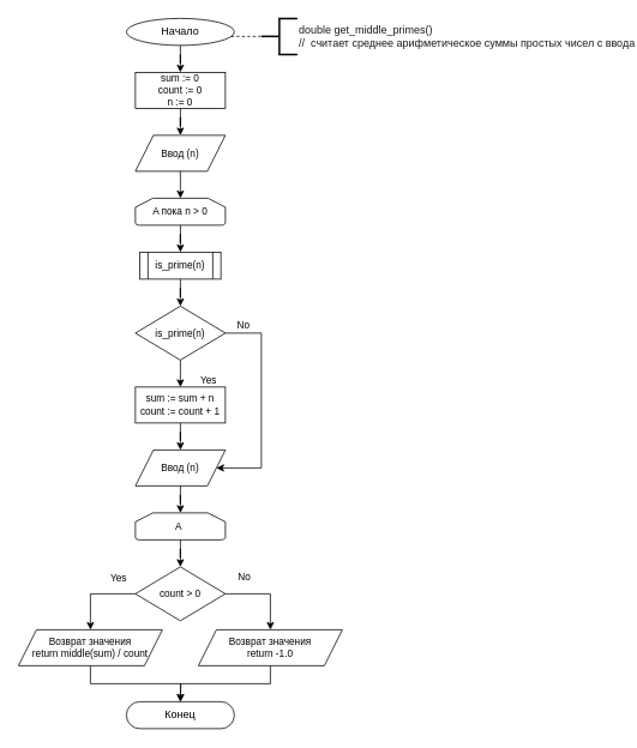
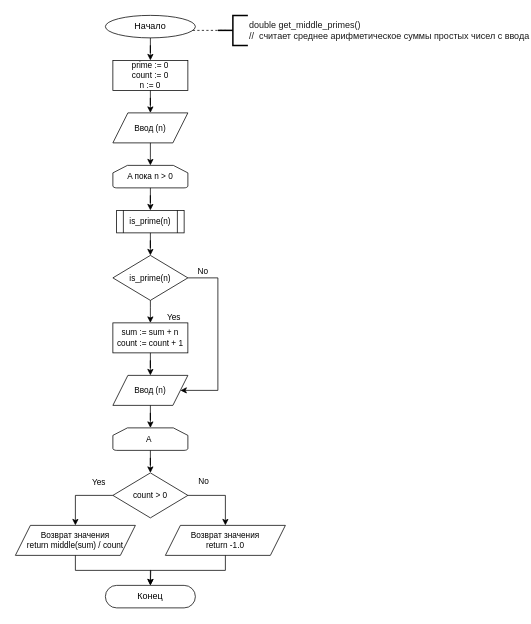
  <mxCell id="0" />
  <mxCell id="1" parent="0" />
  <mxCell id="2" style="edgeStyle=orthogonalEdgeStyle;shape=connector;rounded=0;orthogonalLoop=1;jettySize=auto;html=1;labelBackgroundColor=default;strokeColor=#000000;align=center;verticalAlign=middle;fontFamily=Helvetica;fontSize=11;fontColor=default;endArrow=classic;" parent="1" source="3" target="8" edge="1"><mxGeometry relative="1" as="geometry" /></mxCell>
  <mxCell id="3" value="&lt;font color=&quot;#000000&quot;&gt;Начало&lt;/font&gt;" style="ellipse;whiteSpace=wrap;html=1;fontSize=12;glass=0;strokeWidth=1;shadow=0;arcSize=50;strokeColor=#000000;fillColor=none;" parent="1" vertex="1"><mxGeometry x="140" y="20" width="120" height="30" as="geometry" /></mxCell>
  <mxCell id="4" value="&lt;font color=&quot;#191919&quot;&gt;double get_middle_primes()&lt;br&gt;//&amp;nbsp; считает среднее арифметическое суммы простых чисел с ввода&lt;br&gt;&lt;/font&gt;" style="strokeWidth=2;html=1;shape=mxgraph.flowchart.annotation_2;align=left;labelPosition=right;pointerEvents=1;strokeColor=#000000;" parent="1" vertex="1"><mxGeometry x="290" y="20" width="40" height="40" as="geometry" /></mxCell>
  <mxCell id="5" style="edgeStyle=orthogonalEdgeStyle;rounded=0;orthogonalLoop=1;jettySize=auto;html=1;entryX=0.27;entryY=0.5;entryDx=0;entryDy=0;entryPerimeter=0;dashed=1;endArrow=none;endFill=0;strokeColor=#050505;" parent="1" source="3" target="4" edge="1"><mxGeometry relative="1" as="geometry"><Array as="points"><mxPoint x="290" y="40" /><mxPoint x="290" y="40" /></Array></mxGeometry></mxCell>
  <mxCell id="6" value="&lt;font color=&quot;#000000&quot;&gt;Конец&lt;/font&gt;" style="rounded=1;whiteSpace=wrap;html=1;fontSize=12;glass=0;strokeWidth=1;shadow=0;arcSize=50;strokeColor=#050505;fillColor=none;" parent="1" vertex="1"><mxGeometry x="140" y="780" width="120" height="30" as="geometry" /></mxCell>
  <mxCell id="7" style="edgeStyle=orthogonalEdgeStyle;shape=connector;rounded=0;orthogonalLoop=1;jettySize=auto;html=1;labelBackgroundColor=default;strokeColor=#000000;align=center;verticalAlign=middle;fontFamily=Helvetica;fontSize=11;fontColor=default;endArrow=classic;" parent="1" source="8" target="10" edge="1"><mxGeometry relative="1" as="geometry" /></mxCell>
- <mxCell id="8" value="&lt;font color=&quot;#030303&quot;&gt;sum := 0&lt;br&gt;count := 0&lt;br&gt;n := 0&lt;br&gt;&lt;/font&gt;" style="rounded=0;whiteSpace=wrap;html=1;strokeColor=#000000;align=center;verticalAlign=middle;fontFamily=Helvetica;fontSize=11;fontColor=default;fillColor=none;" parent="1" vertex="1"><mxGeometry x="150" y="80" width="100" height="40" as="geometry" /></mxCell>
+ <mxCell id="8" value="&lt;font color=&quot;#030303&quot;&gt;prime := 0&lt;br&gt;count := 0&lt;br&gt;n := 0&lt;br&gt;&lt;/font&gt;" style="rounded=0;whiteSpace=wrap;html=1;strokeColor=#000000;align=center;verticalAlign=middle;fontFamily=Helvetica;fontSize=11;fontColor=default;fillColor=none;" parent="1" vertex="1"><mxGeometry x="150" y="80" width="100" height="40" as="geometry" /></mxCell>
  <mxCell id="9" style="edgeStyle=orthogonalEdgeStyle;hachureGap=4;orthogonalLoop=1;jettySize=auto;html=1;fontFamily=Architects Daughter;fontSource=https%3A%2F%2Ffonts.googleapis.com%2Fcss%3Ffamily%3DArchitects%2BDaughter;fontSize=16;strokeColor=#000000;rounded=0;" parent="1" source="10" target="12" edge="1"><mxGeometry relative="1" as="geometry"><Array as="points"><mxPoint x="200" y="210" /><mxPoint x="200" y="210" /></Array></mxGeometry></mxCell>
  <mxCell id="10" value="&lt;font color=&quot;#030303&quot;&gt;Ввод&amp;nbsp;(n)&lt;br&gt;&lt;/font&gt;" style="shape=parallelogram;perimeter=parallelogramPerimeter;whiteSpace=wrap;html=1;fixedSize=1;rounded=0;strokeColor=#000000;align=center;verticalAlign=middle;fontFamily=Helvetica;fontSize=11;fontColor=default;fillColor=none;" parent="1" vertex="1"><mxGeometry x="150" y="150" width="100" height="40" as="geometry" /></mxCell>
  <mxCell id="11" style="edgeStyle=orthogonalEdgeStyle;rounded=0;orthogonalLoop=1;jettySize=auto;html=1;strokeColor=#000000;" parent="1" source="12" target="17" edge="1"><mxGeometry relative="1" as="geometry" /></mxCell>
  <mxCell id="12" value="A пока n &amp;gt; 0" style="strokeWidth=1;html=1;shape=mxgraph.flowchart.loop_limit;whiteSpace=wrap;rounded=0;strokeColor=#000000;align=center;verticalAlign=middle;fontFamily=Helvetica;fontSize=11;fontColor=#000000;fillColor=none;" parent="1" vertex="1"><mxGeometry x="150" y="220" width="100" height="30" as="geometry" /></mxCell>
  <mxCell id="13" style="edgeStyle=orthogonalEdgeStyle;rounded=0;orthogonalLoop=1;jettySize=auto;html=1;strokeColor=#000000;" parent="1" source="15" target="19" edge="1"><mxGeometry relative="1" as="geometry"><Array as="points"><mxPoint x="200" y="410" /><mxPoint x="200" y="410" /></Array></mxGeometry></mxCell>
  <mxCell id="14" value="Yes" style="edgeLabel;html=1;align=center;verticalAlign=middle;resizable=0;points=[];labelBackgroundColor=none;fontColor=#000000;" parent="13" vertex="1" connectable="0"><mxGeometry x="-0.156" relative="1" as="geometry"><mxPoint x="-70" y="228" as="offset" /></mxGeometry></mxCell>
  <mxCell id="15" value="is_prime(n)" style="strokeWidth=1;html=1;shape=mxgraph.flowchart.decision;whiteSpace=wrap;fontSize=11;fillColor=none;strokeColor=#000000;rounded=0;fontColor=#000000;fillColor=none;" parent="1" vertex="1"><mxGeometry x="150" y="340" width="100" height="60" as="geometry" /></mxCell>
  <mxCell id="16" style="edgeStyle=orthogonalEdgeStyle;rounded=0;orthogonalLoop=1;jettySize=auto;html=1;strokeColor=#000000;" parent="1" source="17" target="15" edge="1"><mxGeometry relative="1" as="geometry" /></mxCell>
  <mxCell id="17" value="is_prime(n)" style="shape=process;whiteSpace=wrap;html=1;backgroundOutline=1;fontSize=11;fillColor=none;strokeColor=#000000;fontColor=#000000;strokeWidth=1;rounded=0;" parent="1" vertex="1"><mxGeometry x="155" y="280" width="90" height="30" as="geometry" /></mxCell>
  <mxCell id="18" style="edgeStyle=orthogonalEdgeStyle;rounded=0;orthogonalLoop=1;jettySize=auto;html=1;strokeColor=#000000;" parent="1" source="19" target="21" edge="1"><mxGeometry relative="1" as="geometry" /></mxCell>
  <mxCell id="19" value="&lt;font color=&quot;#030303&quot;&gt;sum := sum + n&lt;br&gt;count := count + 1&lt;br&gt;&lt;/font&gt;" style="rounded=0;whiteSpace=wrap;html=1;strokeColor=#000000;align=center;verticalAlign=middle;fontFamily=Helvetica;fontSize=11;fontColor=default;fillColor=none;" parent="1" vertex="1"><mxGeometry x="150" y="430" width="100" height="40" as="geometry" /></mxCell>
  <mxCell id="20" style="edgeStyle=orthogonalEdgeStyle;rounded=0;orthogonalLoop=1;jettySize=auto;html=1;strokeColor=#000000;" parent="1" source="21" target="25" edge="1"><mxGeometry relative="1" as="geometry" /></mxCell>
  <mxCell id="21" value="&lt;font color=&quot;#030303&quot;&gt;Ввод&amp;nbsp;(n)&lt;br&gt;&lt;/font&gt;" style="shape=parallelogram;perimeter=parallelogramPerimeter;whiteSpace=wrap;html=1;fixedSize=1;rounded=0;strokeColor=#000000;align=center;verticalAlign=middle;fontFamily=Helvetica;fontSize=11;fontColor=default;fillColor=none;" parent="1" vertex="1"><mxGeometry x="150" y="500" width="100" height="40" as="geometry" /></mxCell>
  <mxCell id="22" style="edgeStyle=orthogonalEdgeStyle;rounded=0;orthogonalLoop=1;jettySize=auto;html=1;strokeColor=#000000;entryX=1;entryY=0.5;entryDx=0;entryDy=0;" parent="1" source="15" target="21" edge="1"><mxGeometry relative="1" as="geometry"><Array as="points"><mxPoint x="290" y="370" /><mxPoint x="290" y="520" /></Array></mxGeometry></mxCell>
  <mxCell id="23" value="No" style="edgeLabel;html=1;align=center;verticalAlign=middle;resizable=0;points=[];labelBackgroundColor=none;fontColor=#000000;" parent="22" vertex="1" connectable="0"><mxGeometry x="-0.838" relative="1" as="geometry"><mxPoint y="-10" as="offset" /></mxGeometry></mxCell>
  <mxCell id="24" style="edgeStyle=orthogonalEdgeStyle;rounded=0;orthogonalLoop=1;jettySize=auto;html=1;strokeColor=#000000;" parent="1" source="25" target="27" edge="1"><mxGeometry relative="1" as="geometry" /></mxCell>
  <mxCell id="25" value="A&amp;nbsp;" style="strokeWidth=1;html=1;shape=mxgraph.flowchart.loop_limit;whiteSpace=wrap;rounded=0;strokeColor=#000000;align=center;verticalAlign=middle;fontFamily=Helvetica;fontSize=11;fontColor=#000000;fillColor=none;" parent="1" vertex="1"><mxGeometry x="150" y="570" width="100" height="30" as="geometry" /></mxCell>
  <mxCell id="26" style="edgeStyle=orthogonalEdgeStyle;rounded=0;orthogonalLoop=1;jettySize=auto;html=1;exitX=0;exitY=0.5;exitDx=0;exitDy=0;exitPerimeter=0;strokeColor=#000000;" parent="1" source="27" target="32" edge="1"><mxGeometry relative="1" as="geometry"><mxPoint x="90" y="700" as="targetPoint" /></mxGeometry></mxCell>
  <mxCell id="27" value="count &amp;gt; 0" style="strokeWidth=1;html=1;shape=mxgraph.flowchart.decision;whiteSpace=wrap;fontSize=11;fillColor=none;strokeColor=#000000;rounded=0;fontColor=#000000;fillColor=none;" parent="1" vertex="1"><mxGeometry x="150" y="630" width="100" height="60" as="geometry" /></mxCell>
  <mxCell id="28" style="edgeStyle=orthogonalEdgeStyle;rounded=0;orthogonalLoop=1;jettySize=auto;html=1;exitX=1;exitY=0.5;exitDx=0;exitDy=0;exitPerimeter=0;strokeColor=#000000;entryX=0.5;entryY=0;entryDx=0;entryDy=0;" parent="1" source="27" target="34" edge="1"><mxGeometry relative="1" as="geometry"><mxPoint x="316.3" y="701.76" as="targetPoint" /><Array as="points"><mxPoint x="300" y="660" /></Array></mxGeometry></mxCell>
  <mxCell id="29" value="Yes" style="edgeLabel;html=1;align=center;verticalAlign=middle;resizable=0;points=[];labelBackgroundColor=none;fontColor=#000000;" parent="1" vertex="1" connectable="0"><mxGeometry x="230.034" y="422.414" as="geometry" /></mxCell>
  <mxCell id="30" value="No" style="edgeLabel;html=1;align=center;verticalAlign=middle;resizable=0;points=[];labelBackgroundColor=none;fontColor=#000000;" parent="1" vertex="1" connectable="0"><mxGeometry x="270" y="640.004" as="geometry" /></mxCell>
  <mxCell id="31" style="edgeStyle=orthogonalEdgeStyle;rounded=0;orthogonalLoop=1;jettySize=auto;html=1;exitX=0.5;exitY=1;exitDx=0;exitDy=0;fillColor=none;strokeColor=#000000;" edge="1" parent="1" source="32"><mxGeometry relative="1" as="geometry"><mxPoint x="200" y="780" as="targetPoint" /></mxGeometry></mxCell>
  <mxCell id="32" value="&lt;font color=&quot;#000000&quot;&gt;Возврат значения&lt;br&gt;return middle(sum) / count&lt;/font&gt;" style="shape=parallelogram;perimeter=parallelogramPerimeter;whiteSpace=wrap;html=1;fixedSize=1;fontSize=11;fillColor=none;strokeColor=#000000;rounded=0;" vertex="1" parent="1"><mxGeometry x="20" y="700" width="160" height="40" as="geometry" /></mxCell>
  <mxCell id="33" style="edgeStyle=orthogonalEdgeStyle;rounded=0;orthogonalLoop=1;jettySize=auto;html=1;entryX=0.5;entryY=0;entryDx=0;entryDy=0;fillColor=none;strokeColor=#000000;" edge="1" parent="1" source="34" target="6"><mxGeometry relative="1" as="geometry" /></mxCell>
  <mxCell id="34" value="&lt;font color=&quot;#000000&quot;&gt;Возврат значения&lt;br&gt;return -1.0&lt;/font&gt;" style="shape=parallelogram;perimeter=parallelogramPerimeter;whiteSpace=wrap;html=1;fixedSize=1;fontSize=11;fillColor=none;strokeColor=#000000;rounded=0;" vertex="1" parent="1"><mxGeometry x="220" y="700" width="160" height="40" as="geometry" /></mxCell>
